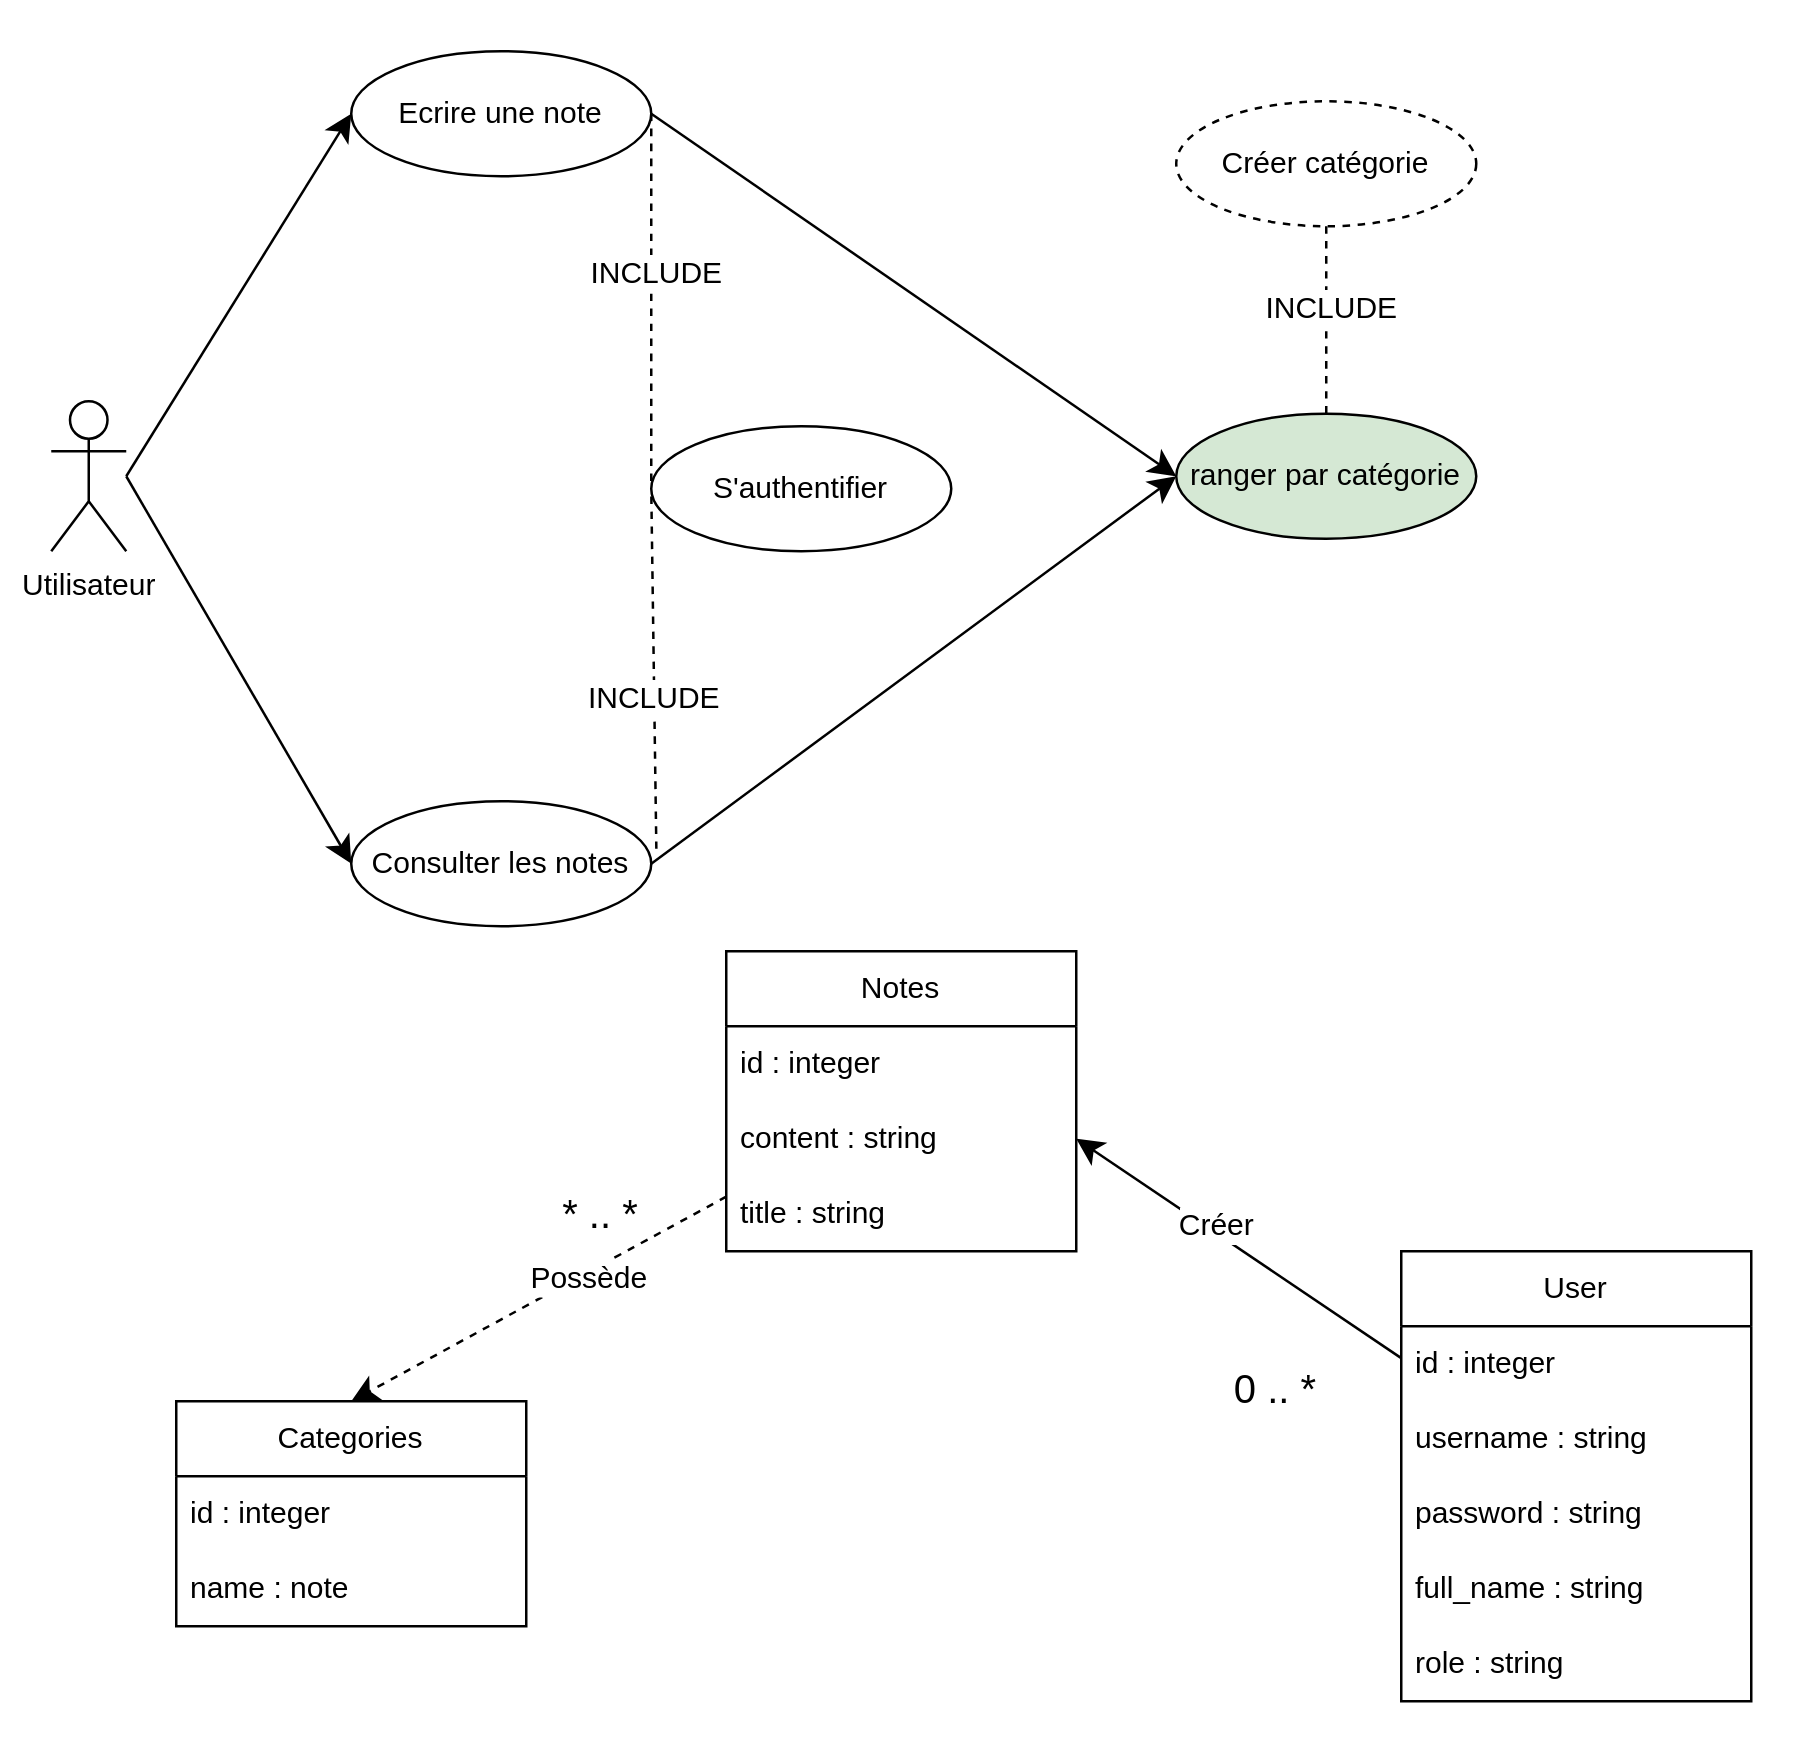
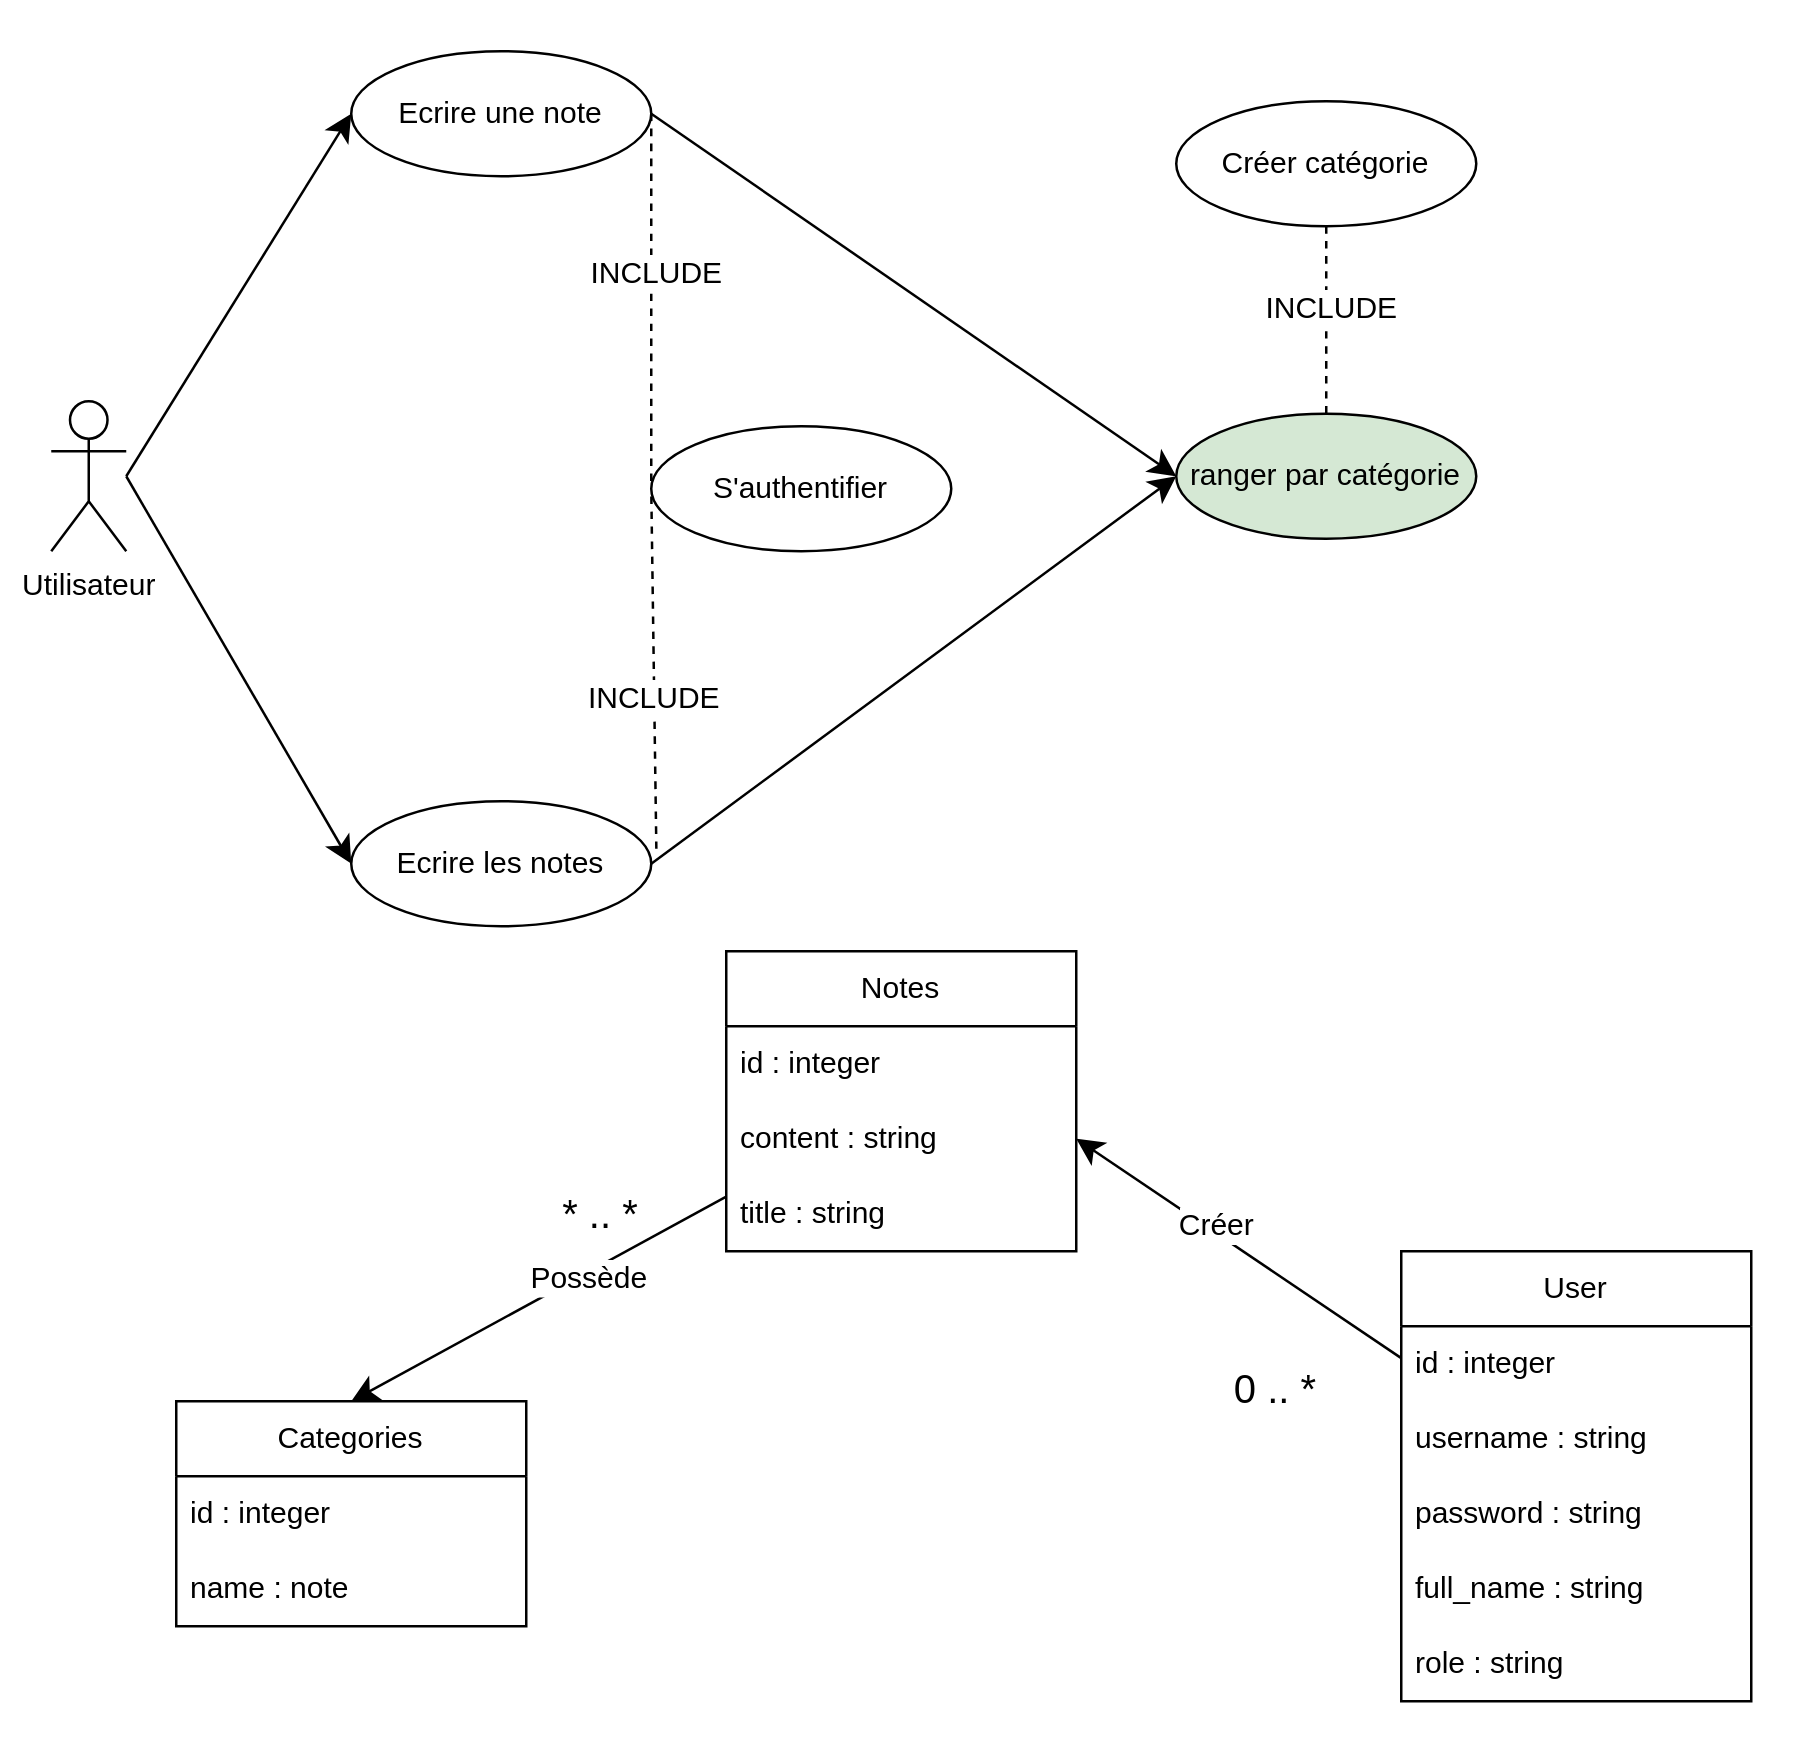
  <mxCell id="0" />
  <mxCell id="1" parent="0" />
  <mxCell id="2" style="edgeStyle=none;curved=1;rounded=0;orthogonalLoop=1;jettySize=auto;html=1;entryX=0;entryY=0.5;entryDx=0;entryDy=0;fontSize=12;startSize=8;endSize=8;" edge="1" parent="1" target="6"><mxGeometry relative="1" as="geometry"><mxPoint x="50" y="190" as="sourcePoint" /></mxGeometry></mxCell>
  <mxCell id="3" style="edgeStyle=none;curved=1;rounded=0;orthogonalLoop=1;jettySize=auto;html=1;entryX=0;entryY=0.5;entryDx=0;entryDy=0;fontSize=12;startSize=8;endSize=8;" edge="1" parent="1" target="8"><mxGeometry relative="1" as="geometry"><mxPoint x="50" y="190" as="sourcePoint" /></mxGeometry></mxCell>
  <mxCell id="4" value="Utilisateur" style="shape=umlActor;verticalLabelPosition=bottom;verticalAlign=top;html=1;outlineConnect=0;" vertex="1" parent="1"><mxGeometry x="20" y="160" width="30" height="60" as="geometry" /></mxCell>
  <mxCell id="5" style="edgeStyle=none;curved=1;rounded=0;orthogonalLoop=1;jettySize=auto;html=1;entryX=0;entryY=0.5;entryDx=0;entryDy=0;fontSize=12;startSize=8;endSize=8;exitX=1;exitY=0.5;exitDx=0;exitDy=0;" edge="1" parent="1" source="6" target="14"><mxGeometry relative="1" as="geometry" /></mxCell>
  <mxCell id="6" value="Ecrire une note" style="ellipse;whiteSpace=wrap;html=1;" vertex="1" parent="1"><mxGeometry x="140" y="20" width="120" height="50" as="geometry" /></mxCell>
  <mxCell id="7" style="edgeStyle=none;curved=1;rounded=0;orthogonalLoop=1;jettySize=auto;html=1;entryX=0;entryY=0.5;entryDx=0;entryDy=0;fontSize=12;startSize=8;endSize=8;exitX=1;exitY=0.5;exitDx=0;exitDy=0;" edge="1" parent="1" source="8" target="14"><mxGeometry relative="1" as="geometry" /></mxCell>
- <mxCell id="8" value="Consulter les notes" style="ellipse;whiteSpace=wrap;html=1;" vertex="1" parent="1"><mxGeometry x="140" y="320" width="120" height="50" as="geometry" /></mxCell>
+ <mxCell id="8" value="Ecrire les notes" style="ellipse;whiteSpace=wrap;html=1;" vertex="1" parent="1"><mxGeometry x="140" y="320" width="120" height="50" as="geometry" /></mxCell>
  <mxCell id="9" value="S'authentifier" style="ellipse;whiteSpace=wrap;html=1;" vertex="1" parent="1"><mxGeometry x="260" y="170" width="120" height="50" as="geometry" /></mxCell>
  <mxCell id="10" value="" style="endArrow=none;dashed=1;html=1;rounded=0;fontSize=12;startSize=8;endSize=8;curved=1;exitX=1;exitY=0.5;exitDx=0;exitDy=0;entryX=0;entryY=0.5;entryDx=0;entryDy=0;" edge="1" parent="1" source="6" target="9"><mxGeometry width="50" height="50" relative="1" as="geometry"><mxPoint x="230" y="300" as="sourcePoint" /><mxPoint x="280" y="250" as="targetPoint" /></mxGeometry></mxCell>
  <mxCell id="11" value="INCLUDE" style="edgeLabel;html=1;align=center;verticalAlign=middle;resizable=0;points=[];fontSize=12;" vertex="1" connectable="0" parent="10"><mxGeometry x="-0.154" y="1" relative="1" as="geometry"><mxPoint as="offset" /></mxGeometry></mxCell>
  <mxCell id="12" value="" style="endArrow=none;dashed=1;html=1;rounded=0;fontSize=12;startSize=8;endSize=8;curved=1;exitX=1.017;exitY=0.38;exitDx=0;exitDy=0;entryX=0;entryY=0.5;entryDx=0;entryDy=0;exitPerimeter=0;" edge="1" parent="1" source="8" target="9"><mxGeometry width="50" height="50" relative="1" as="geometry"><mxPoint x="270" y="135" as="sourcePoint" /><mxPoint x="320" y="205" as="targetPoint" /></mxGeometry></mxCell>
  <mxCell id="13" value="INCLUDE" style="edgeLabel;html=1;align=center;verticalAlign=middle;resizable=0;points=[];fontSize=12;" vertex="1" connectable="0" parent="12"><mxGeometry x="-0.154" y="1" relative="1" as="geometry"><mxPoint as="offset" /></mxGeometry></mxCell>
  <mxCell id="14" value="ranger par catégorie" style="ellipse;whiteSpace=wrap;html=1;fillColor=#d5e8d4;" vertex="1" parent="1"><mxGeometry x="470" y="165" width="120" height="50" as="geometry" /></mxCell>
- <mxCell id="15" value="Créer catégorie" style="ellipse;whiteSpace=wrap;html=1;dashed=1;" vertex="1" parent="1"><mxGeometry x="470" y="40" width="120" height="50" as="geometry" /></mxCell>
+ <mxCell id="15" value="Créer catégorie" style="ellipse;whiteSpace=wrap;html=1;" vertex="1" parent="1"><mxGeometry x="470" y="40" width="120" height="50" as="geometry" /></mxCell>
  <mxCell id="16" value="" style="endArrow=none;dashed=1;html=1;rounded=0;fontSize=12;startSize=8;endSize=8;curved=1;exitX=0.5;exitY=1;exitDx=0;exitDy=0;" edge="1" parent="1" source="15" target="14"><mxGeometry width="50" height="50" relative="1" as="geometry"><mxPoint x="270" y="55" as="sourcePoint" /><mxPoint x="270" y="205" as="targetPoint" /></mxGeometry></mxCell>
  <mxCell id="17" value="INCLUDE" style="edgeLabel;html=1;align=center;verticalAlign=middle;resizable=0;points=[];fontSize=12;" vertex="1" connectable="0" parent="16"><mxGeometry x="-0.154" y="1" relative="1" as="geometry"><mxPoint as="offset" /></mxGeometry></mxCell>
- <mxCell id="18" style="edgeStyle=none;curved=1;rounded=0;orthogonalLoop=1;jettySize=auto;html=1;entryX=0.5;entryY=0;entryDx=0;entryDy=0;fontSize=12;startSize=8;endSize=8;dashed=1;" edge="1" parent="1" source="20" target="24"><mxGeometry relative="1" as="geometry" /></mxCell>
+ <mxCell id="18" style="edgeStyle=none;curved=1;rounded=0;orthogonalLoop=1;jettySize=auto;html=1;entryX=0.5;entryY=0;entryDx=0;entryDy=0;fontSize=12;startSize=8;endSize=8;" edge="1" parent="1" source="20" target="24"><mxGeometry relative="1" as="geometry" /></mxCell>
  <mxCell id="19" value="Possède" style="edgeLabel;html=1;align=center;verticalAlign=middle;resizable=0;points=[];fontSize=12;" vertex="1" connectable="0" parent="18"><mxGeometry x="-0.236" y="1" relative="1" as="geometry"><mxPoint x="1" as="offset" /></mxGeometry></mxCell>
  <mxCell id="20" value="Notes" style="swimlane;fontStyle=0;childLayout=stackLayout;horizontal=1;startSize=30;horizontalStack=0;resizeParent=1;resizeParentMax=0;resizeLast=0;collapsible=1;marginBottom=0;whiteSpace=wrap;html=1;" vertex="1" parent="1"><mxGeometry x="290" y="380" width="140" height="120" as="geometry" /></mxCell>
  <mxCell id="21" value="id : integer" style="text;strokeColor=none;fillColor=none;align=left;verticalAlign=middle;spacingLeft=4;spacingRight=4;overflow=hidden;points=[[0,0.5],[1,0.5]];portConstraint=eastwest;rotatable=0;whiteSpace=wrap;html=1;" vertex="1" parent="20"><mxGeometry y="30" width="140" height="30" as="geometry" /></mxCell>
  <mxCell id="22" value="content : string" style="text;strokeColor=none;fillColor=none;align=left;verticalAlign=middle;spacingLeft=4;spacingRight=4;overflow=hidden;points=[[0,0.5],[1,0.5]];portConstraint=eastwest;rotatable=0;whiteSpace=wrap;html=1;" vertex="1" parent="20"><mxGeometry y="60" width="140" height="30" as="geometry" /></mxCell>
  <mxCell id="23" value="title : string" style="text;strokeColor=none;fillColor=none;align=left;verticalAlign=middle;spacingLeft=4;spacingRight=4;overflow=hidden;points=[[0,0.5],[1,0.5]];portConstraint=eastwest;rotatable=0;whiteSpace=wrap;html=1;" vertex="1" parent="20"><mxGeometry y="90" width="140" height="30" as="geometry" /></mxCell>
  <mxCell id="24" value="Categories" style="swimlane;fontStyle=0;childLayout=stackLayout;horizontal=1;startSize=30;horizontalStack=0;resizeParent=1;resizeParentMax=0;resizeLast=0;collapsible=1;marginBottom=0;whiteSpace=wrap;html=1;" vertex="1" parent="1"><mxGeometry x="70" y="560" width="140" height="90" as="geometry" /></mxCell>
  <mxCell id="25" value="id : integer" style="text;strokeColor=none;fillColor=none;align=left;verticalAlign=middle;spacingLeft=4;spacingRight=4;overflow=hidden;points=[[0,0.5],[1,0.5]];portConstraint=eastwest;rotatable=0;whiteSpace=wrap;html=1;" vertex="1" parent="24"><mxGeometry y="30" width="140" height="30" as="geometry" /></mxCell>
  <mxCell id="26" value="name : note" style="text;strokeColor=none;fillColor=none;align=left;verticalAlign=middle;spacingLeft=4;spacingRight=4;overflow=hidden;points=[[0,0.5],[1,0.5]];portConstraint=eastwest;rotatable=0;whiteSpace=wrap;html=1;" vertex="1" parent="24"><mxGeometry y="60" width="140" height="30" as="geometry" /></mxCell>
  <mxCell id="27" style="edgeStyle=none;curved=1;rounded=0;orthogonalLoop=1;jettySize=auto;html=1;entryX=1;entryY=0.5;entryDx=0;entryDy=0;fontSize=12;startSize=8;endSize=8;" edge="1" parent="1" source="29" target="22"><mxGeometry relative="1" as="geometry" /></mxCell>
  <mxCell id="28" value="Créer" style="edgeLabel;html=1;align=center;verticalAlign=middle;resizable=0;points=[];fontSize=12;" vertex="1" connectable="0" parent="27"><mxGeometry x="0.176" y="-2" relative="1" as="geometry"><mxPoint x="1" as="offset" /></mxGeometry></mxCell>
  <mxCell id="29" value="User" style="swimlane;fontStyle=0;childLayout=stackLayout;horizontal=1;startSize=30;horizontalStack=0;resizeParent=1;resizeParentMax=0;resizeLast=0;collapsible=1;marginBottom=0;whiteSpace=wrap;html=1;" vertex="1" parent="1"><mxGeometry x="560" y="500" width="140" height="180" as="geometry" /></mxCell>
  <mxCell id="30" value="id : integer&amp;nbsp;" style="text;strokeColor=none;fillColor=none;align=left;verticalAlign=middle;spacingLeft=4;spacingRight=4;overflow=hidden;points=[[0,0.5],[1,0.5]];portConstraint=eastwest;rotatable=0;whiteSpace=wrap;html=1;" vertex="1" parent="29"><mxGeometry y="30" width="140" height="30" as="geometry" /></mxCell>
  <mxCell id="31" value="username : string" style="text;strokeColor=none;fillColor=none;align=left;verticalAlign=middle;spacingLeft=4;spacingRight=4;overflow=hidden;points=[[0,0.5],[1,0.5]];portConstraint=eastwest;rotatable=0;whiteSpace=wrap;html=1;" vertex="1" parent="29"><mxGeometry y="60" width="140" height="30" as="geometry" /></mxCell>
  <mxCell id="32" value="password : string" style="text;strokeColor=none;fillColor=none;align=left;verticalAlign=middle;spacingLeft=4;spacingRight=4;overflow=hidden;points=[[0,0.5],[1,0.5]];portConstraint=eastwest;rotatable=0;whiteSpace=wrap;html=1;" vertex="1" parent="29"><mxGeometry y="90" width="140" height="30" as="geometry" /></mxCell>
  <mxCell id="33" value="full_name : string" style="text;strokeColor=none;fillColor=none;align=left;verticalAlign=middle;spacingLeft=4;spacingRight=4;overflow=hidden;points=[[0,0.5],[1,0.5]];portConstraint=eastwest;rotatable=0;whiteSpace=wrap;html=1;" vertex="1" parent="29"><mxGeometry y="120" width="140" height="30" as="geometry" /></mxCell>
  <mxCell id="34" value="role : string" style="text;strokeColor=none;fillColor=none;align=left;verticalAlign=middle;spacingLeft=4;spacingRight=4;overflow=hidden;points=[[0,0.5],[1,0.5]];portConstraint=eastwest;rotatable=0;whiteSpace=wrap;html=1;" vertex="1" parent="29"><mxGeometry y="150" width="140" height="30" as="geometry" /></mxCell>
  <mxCell id="35" value="0 .. *" style="text;html=1;align=center;verticalAlign=middle;whiteSpace=wrap;rounded=0;fontSize=16;" vertex="1" parent="1"><mxGeometry x="480" y="540" width="60" height="30" as="geometry" /></mxCell>
  <mxCell id="36" value="* .. *" style="text;html=1;align=center;verticalAlign=middle;whiteSpace=wrap;rounded=0;fontSize=16;" vertex="1" parent="1"><mxGeometry x="210" y="470" width="60" height="30" as="geometry" /></mxCell>
